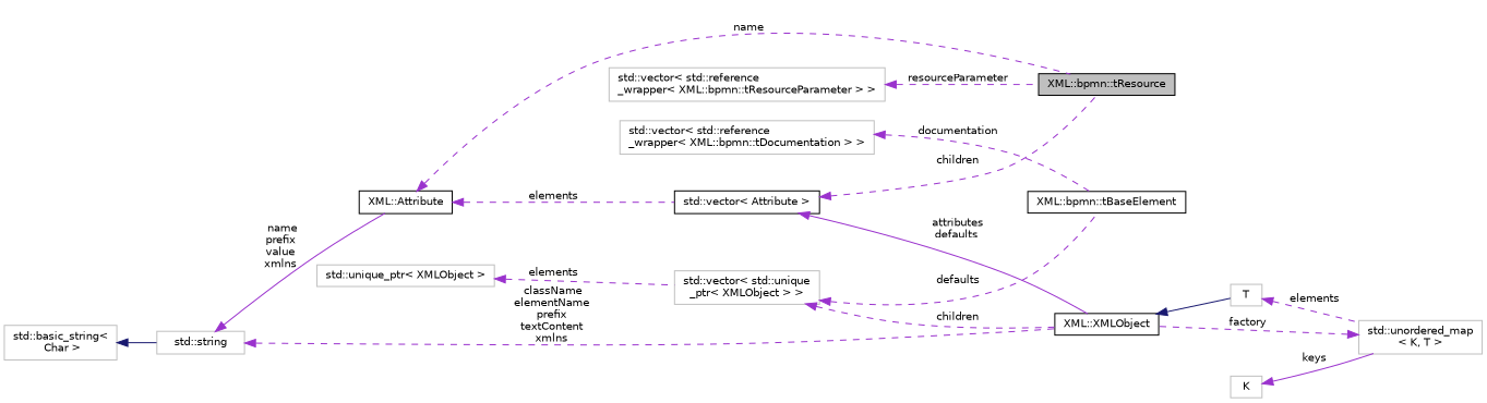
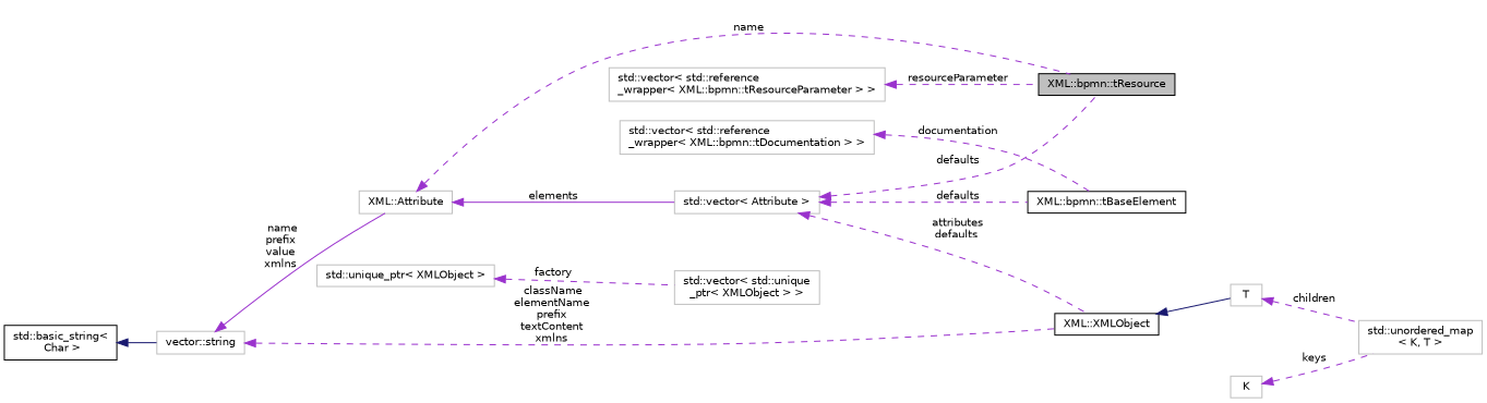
  digraph {
    rankdir=LR
    node [color=grey75 fillcolor=white fontname=Helvetica fontsize=10 shape=record style=filled]
    edge [color=darkorchid3 dir=back fontname=Helvetica fontsize=10 labelfontname=Helvetica labelfontsize=10 style=dashed]
    n1 [color=black fillcolor=grey75 fontcolor=black height=0.2 label="XML::bpmn::tResource" width=0.4]
    n2 [color=black height=0.2 label="XML::bpmn::tBaseElement" width=0.4]
    n3 [color=black height=0.2 label="XML::XMLObject" width=0.4]
    n4 [height=0.2 label=T width=0.4]
-   n5 [color=black height=0.2 label="std::vector\< Attribute \>" width=0.4]
-   n6 [color=black height=0.2 label="XML::Attribute" width=0.4]
-   n7 [height=0.2 label="std::string" width=0.4]
-   n8 [height=0.2 label="std::basic_string\<\l Char \>" width=0.4]
+   n5 [height=0.2 label="std::vector\< Attribute \>" width=0.4]
+   n6 [height=0.2 label="XML::Attribute" width=0.4]
+   n7 [height=0.2 label="vector::string" width=0.4]
+   n8 [color=black height=0.2 label="std::basic_string\<\l Char \>" width=0.4]
    n9 [height=0.2 label="std::vector\< std::unique\l_ptr\< XMLObject \> \>" width=0.4]
    n10 [height=0.2 label="std::unique_ptr\< XMLObject \>" width=0.4]
    n11 [height=0.2 label="std::unordered_map\l\< K, T \>" width=0.4]
    n12 [height=0.2 label=K width=0.4]
    n13 [height=0.2 label="std::vector\< std::reference\l_wrapper\< XML::bpmn::tDocumentation \> \>" width=0.4]
    n14 [height=0.2 label="std::vector\< std::reference\l_wrapper\< XML::bpmn::tResourceParameter \> \>" width=0.4]
    n3 -> n4 [color=midnightblue style=solid]
-   n4 -> n11 [label=" elements"]
-   n5 -> n1 [label=" children"]
-   n9 -> n2 [label=" defaults"]
-   n5 -> n3 [label=" attributes\ndefaults" style=solid]
+   n4 -> n11 [label=" children"]
+   n5 -> n1 [label=" defaults"]
+   n5 -> n2 [label=" defaults"]
+   n5 -> n3 [label=" attributes\ndefaults"]
    n6 -> n1 [label=" name"]
-   n6 -> n5 [label=" elements"]
+   n6 -> n5 [label=" elements" style=solid]
    n7 -> n3 [label=" className\nelementName\nprefix\ntextContent\nxmlns"]
    n7 -> n6 [label=" name\nprefix\nvalue\nxmlns" style=solid]
    n8 -> n7 [color=midnightblue style=solid]
-   n9 -> n3 [label=" children"]
-   n10 -> n9 [label=" elements"]
-   n11 -> n3 [label=" factory"]
-   n12 -> n11 [label=" keys" style=solid]
+   n10 -> n9 [label=" factory"]
+   n12 -> n11 [label=" keys"]
    n13 -> n2 [label=" documentation"]
    n14 -> n1 [label=" resourceParameter"]
  }
